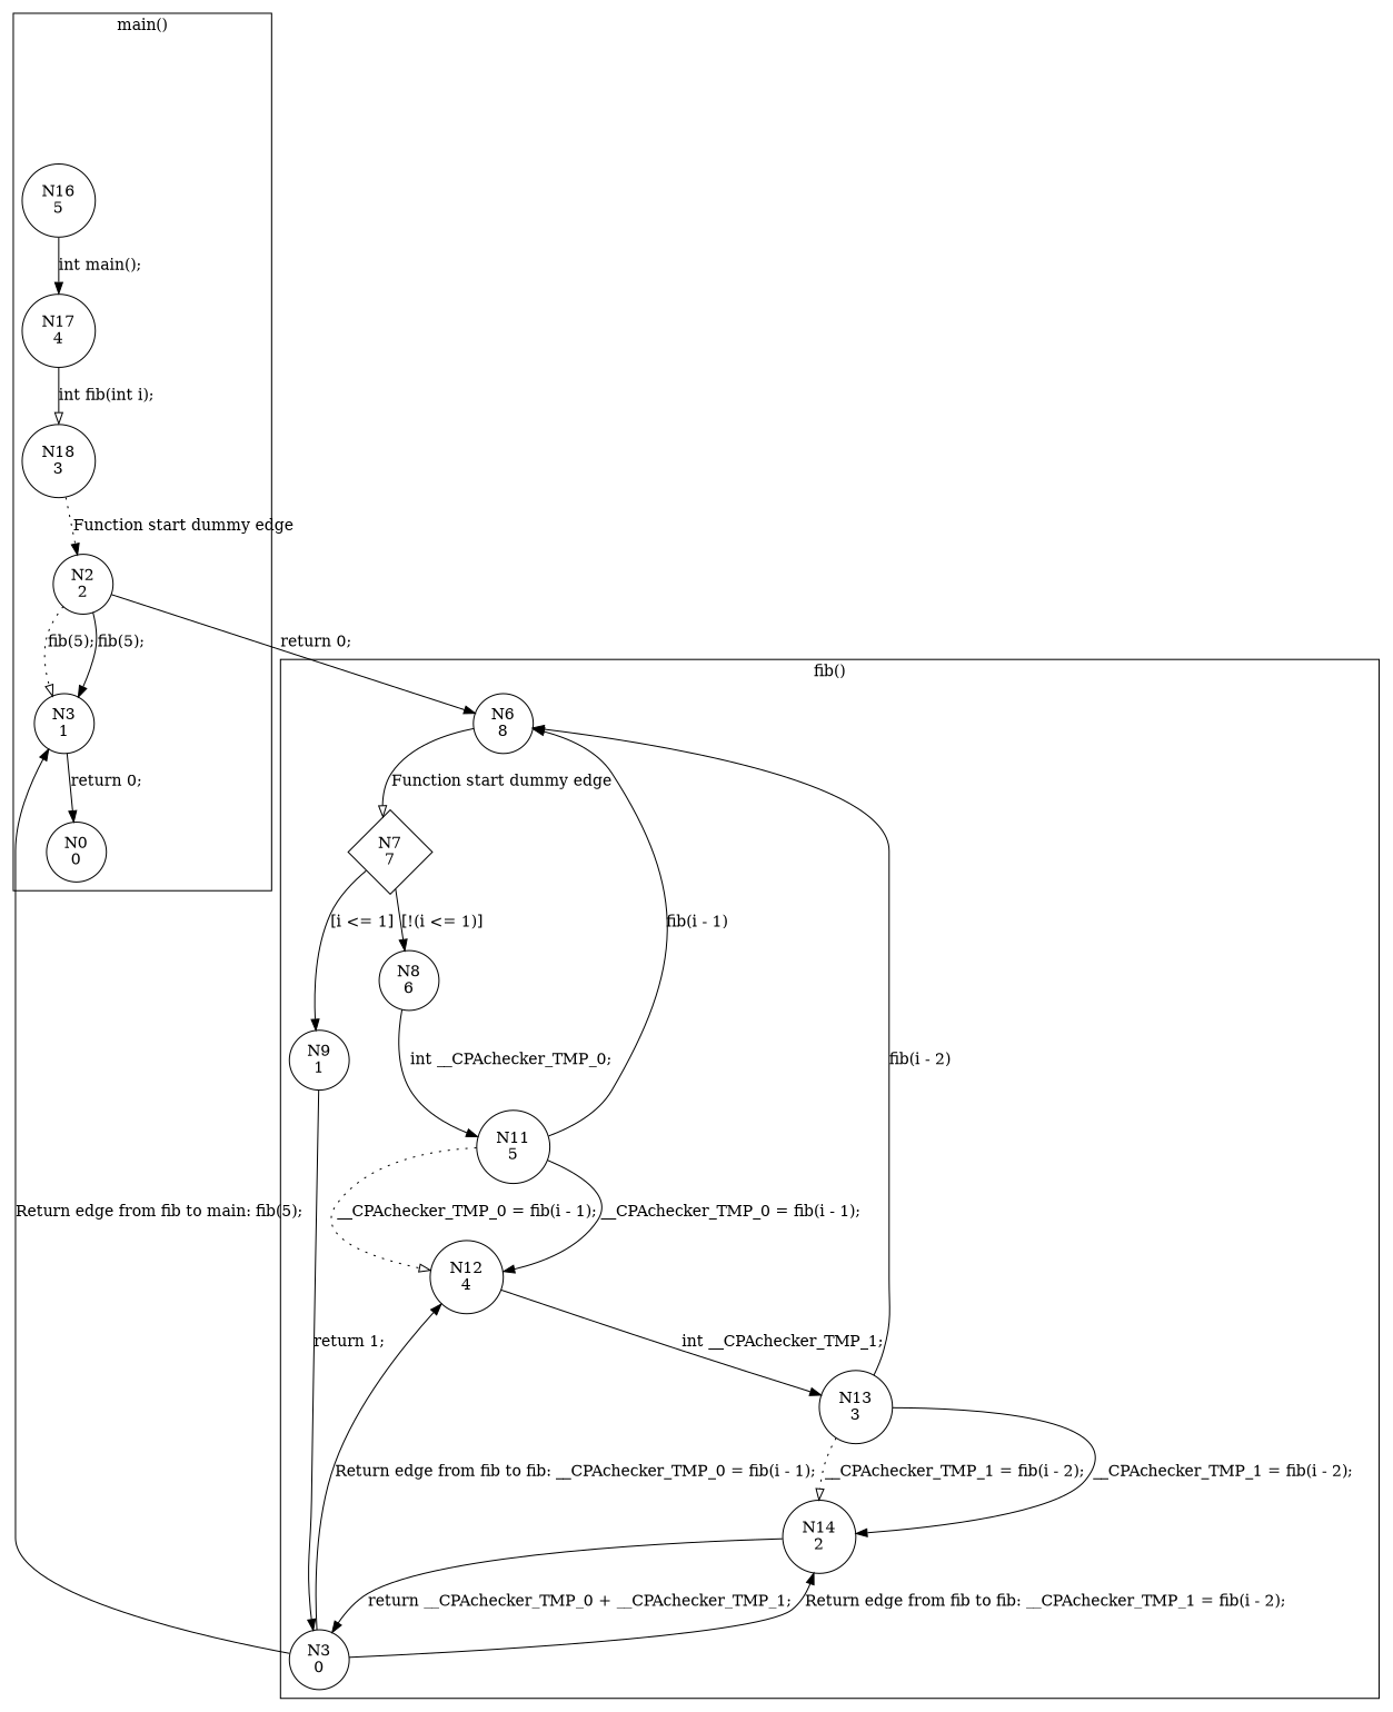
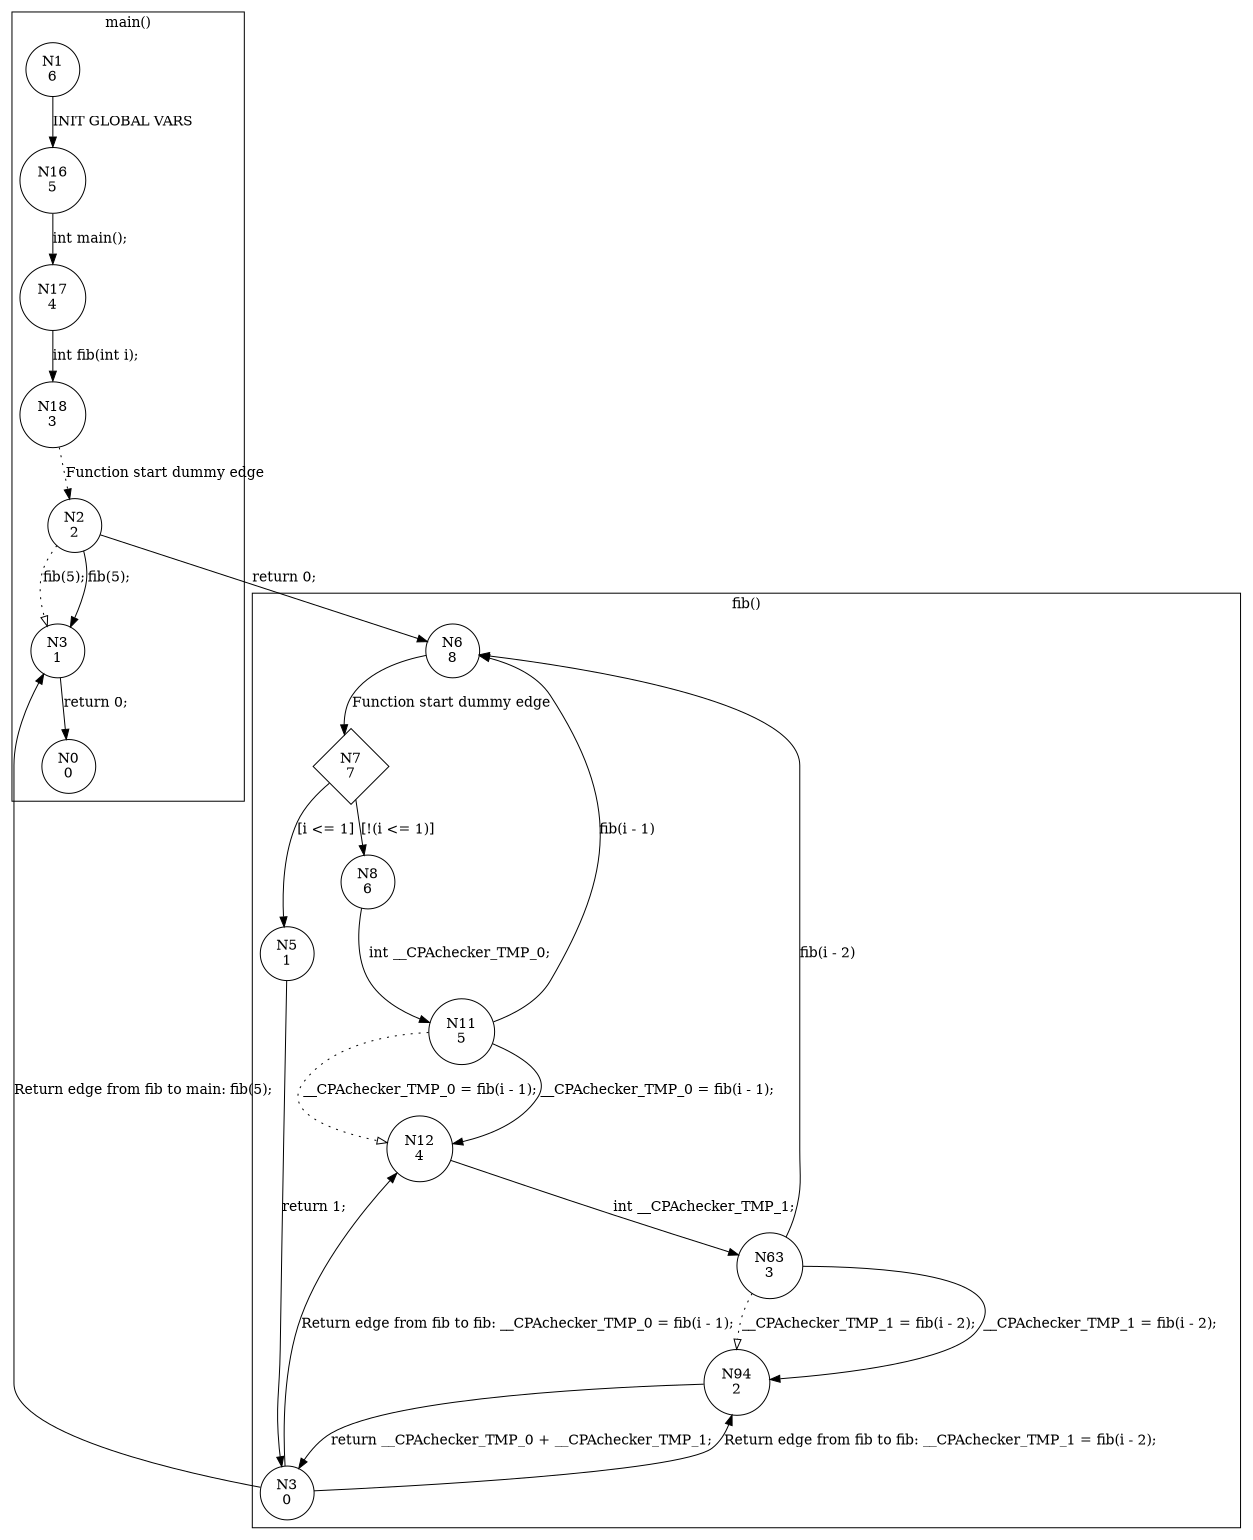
  digraph {
    node [shape=circle]
    n1 [label="N6\n8"]
    n2 [label="N7\n7" shape=diamond]
    n3 [label="N8\n6"]
-   n4 [label="N9\n1"]
+   n4 [label="N5\n1"]
    n5 [label="N11\n5"]
    n6 [label="N12\n4"]
-   n7 [label="N13\n3"]
-   n8 [label="N14\n2"]
+   n7 [label="N63\n3"]
+   n8 [label="N94\n2"]
    n9 [label="N3\n0"]
+   n10 [label="N1\n6"]
    n11 [label="N16\n5"]
    n12 [label="N17\n4"]
    n13 [label="N18\n3"]
    n14 [label="N2\n2"]
    n15 [label="N3\n1"]
    n16 [label="N0\n0"]
    subgraph cluster_1 {
      label="fib()"
      n1
      n2
      n3
      n4
      n5
      n6
      n7
      n8
      n9
    }
    subgraph cluster_2 {
      label="main()"
+     n10
      n11
      n12
      n13
      n14
      n15
      n16
    }
-   n1 -> n2 [label="Function start dummy edge" arrowhead=empty]
+   n1 -> n2 [label="Function start dummy edge"]
    n2 -> n3 [label="[!(i <= 1)]"]
    n2 -> n4 [label="[i <= 1]"]
    n3 -> n5 [label="int __CPAchecker_TMP_0;"]
    n4 -> n9 [label="return 1;"]
    n5 -> n1 [label="fib(i - 1)"]
    n5 -> n6 [arrowhead=empty label="__CPAchecker_TMP_0 = fib(i - 1);" style=dotted]
    n5 -> n6 [label="__CPAchecker_TMP_0 = fib(i - 1);"]
    n6 -> n7 [label="int __CPAchecker_TMP_1;"]
    n7 -> n1 [label="fib(i - 2)"]
    n7 -> n8 [arrowhead=empty label="__CPAchecker_TMP_1 = fib(i - 2);" style=dotted]
    n7 -> n8 [label="__CPAchecker_TMP_1 = fib(i - 2);"]
    n8 -> n9 [label="return __CPAchecker_TMP_0 + __CPAchecker_TMP_1;"]
    n9 -> n6 [label="Return edge from fib to fib: __CPAchecker_TMP_0 = fib(i - 1);"]
    n9 -> n8 [label="Return edge from fib to fib: __CPAchecker_TMP_1 = fib(i - 2);"]
    n9 -> n15 [label="Return edge from fib to main: fib(5);"]
+   n10 -> n11 [label="INIT GLOBAL VARS"]
    n11 -> n12 [label="int main();"]
-   n12 -> n13 [label="int fib(int i);" arrowhead=empty]
+   n12 -> n13 [label="int fib(int i);"]
    n13 -> n14 [label="Function start dummy edge" style=dotted]
    n14 -> n1 [label="return 0;"]
    n14 -> n15 [arrowhead=empty label="fib(5);" style=dotted]
    n14 -> n15 [label="fib(5);"]
    n15 -> n16 [label="return 0;"]
  }
